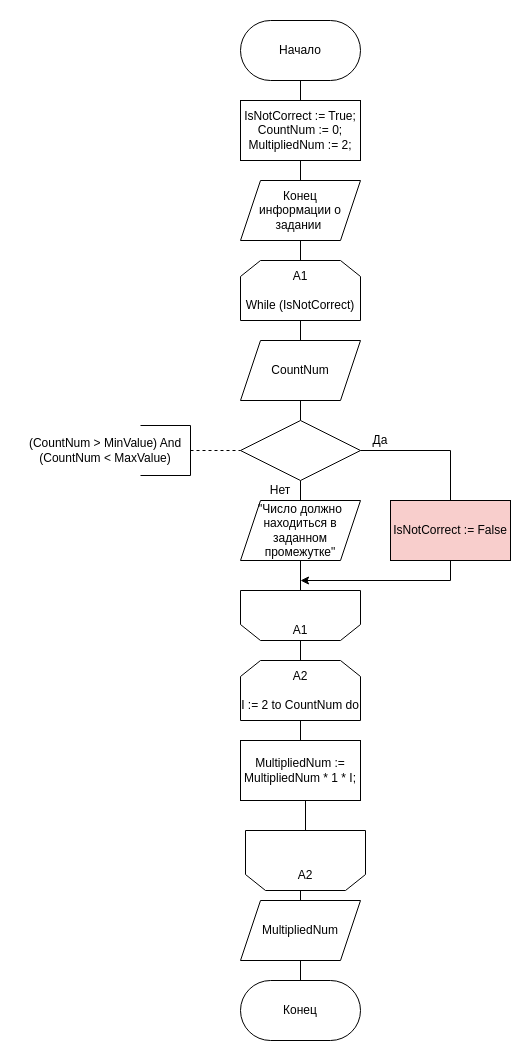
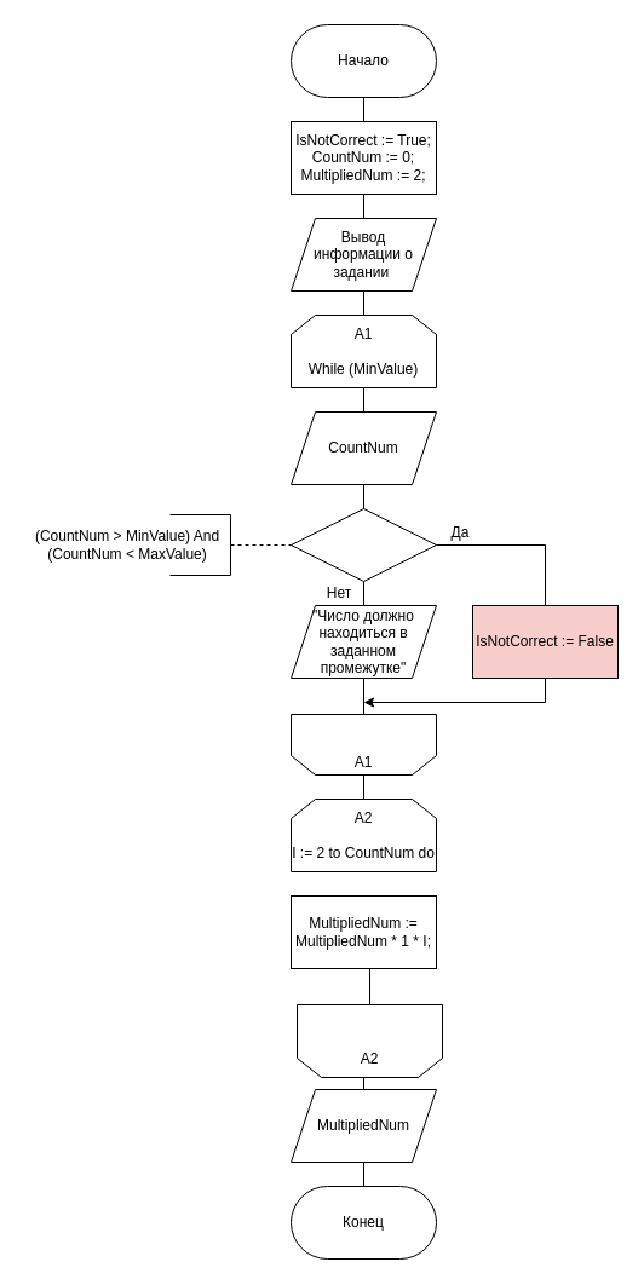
  <mxCell id="0" />
  <mxCell id="1" parent="0" />
  <mxCell id="2" style="edgeStyle=orthogonalEdgeStyle;rounded=0;orthogonalLoop=1;jettySize=auto;html=1;exitX=0.5;exitY=1;exitDx=0;exitDy=0;entryX=0.5;entryY=0;entryDx=0;entryDy=0;endArrow=none;endFill=0;" edge="1" parent="1" source="3" target="6"><mxGeometry relative="1" as="geometry"><mxPoint x="300" y="160" as="targetPoint" /></mxGeometry></mxCell>
  <mxCell id="3" value="Начало" style="rounded=1;whiteSpace=wrap;html=1;arcSize=50;" vertex="1" parent="1"><mxGeometry x="240" width="120" height="60" as="geometry" y="20" /></mxCell>
  <mxCell id="4" value="Конец" style="rounded=1;whiteSpace=wrap;html=1;arcSize=50;" vertex="1" parent="1"><mxGeometry x="240" y="980" width="120" height="60" as="geometry" /></mxCell>
  <mxCell id="5" style="edgeStyle=orthogonalEdgeStyle;rounded=0;orthogonalLoop=1;jettySize=auto;html=1;exitX=0.5;exitY=1;exitDx=0;exitDy=0;entryX=0.5;entryY=0;entryDx=0;entryDy=0;endArrow=none;endFill=0;" edge="1" parent="1" source="6" target="10"><mxGeometry relative="1" as="geometry" /></mxCell>
- <mxCell id="6" value="A1&lt;br&gt;&lt;br&gt;While (IsNotCorrect)" style="shape=loopLimit;whiteSpace=wrap;html=1;" vertex="1" parent="1"><mxGeometry x="240" y="260" width="120" height="60" as="geometry" /></mxCell>
+ <mxCell id="6" value="A1&lt;br&gt;&lt;br&gt;While (MinValue)" style="shape=loopLimit;whiteSpace=wrap;html=1;" vertex="1" parent="1"><mxGeometry x="240" y="260" width="120" height="60" as="geometry" /></mxCell>
  <mxCell id="7" style="edgeStyle=orthogonalEdgeStyle;rounded=0;orthogonalLoop=1;jettySize=auto;html=1;exitX=0.5;exitY=0;exitDx=0;exitDy=0;entryX=0.5;entryY=0;entryDx=0;entryDy=0;endArrow=none;endFill=0;" edge="1" parent="1" source="8" target="26"><mxGeometry relative="1" as="geometry" /></mxCell>
  <mxCell id="8" value="&lt;br&gt;&lt;br&gt;A1" style="shape=loopLimit;whiteSpace=wrap;html=1;direction=west;" vertex="1" parent="1"><mxGeometry x="240" y="590" width="120" height="50" as="geometry" /></mxCell>
  <mxCell id="9" style="edgeStyle=orthogonalEdgeStyle;rounded=0;orthogonalLoop=1;jettySize=auto;html=1;exitX=0.5;exitY=1;exitDx=0;exitDy=0;entryX=0.5;entryY=0;entryDx=0;entryDy=0;endArrow=none;endFill=0;" edge="1" parent="1" source="10" target="14"><mxGeometry relative="1" as="geometry" /></mxCell>
  <mxCell id="10" value="CountNum" style="shape=parallelogram;perimeter=parallelogramPerimeter;whiteSpace=wrap;html=1;fixedSize=1;" vertex="1" parent="1"><mxGeometry x="240" y="340" width="120" height="60" as="geometry" /></mxCell>
- <mxCell id="11" value="Конец &lt;br&gt;информации о задании&amp;nbsp;" style="shape=parallelogram;perimeter=parallelogramPerimeter;whiteSpace=wrap;html=1;fixedSize=1;" vertex="1" parent="1"><mxGeometry x="240" y="180" width="120" height="60" as="geometry" /></mxCell>
+ <mxCell id="11" value="Вывод &lt;br&gt;информации о задании&amp;nbsp;" style="shape=parallelogram;perimeter=parallelogramPerimeter;whiteSpace=wrap;html=1;fixedSize=1;" vertex="1" parent="1"><mxGeometry x="240" y="180" width="120" height="60" as="geometry" /></mxCell>
  <mxCell id="12" style="edgeStyle=orthogonalEdgeStyle;rounded=0;orthogonalLoop=1;jettySize=auto;html=1;exitX=1;exitY=0.5;exitDx=0;exitDy=0;entryX=0.5;entryY=0;entryDx=0;entryDy=0;endArrow=none;endFill=0;" edge="1" parent="1" source="14" target="20"><mxGeometry relative="1" as="geometry" /></mxCell>
  <mxCell id="13" style="edgeStyle=orthogonalEdgeStyle;rounded=0;orthogonalLoop=1;jettySize=auto;html=1;exitX=0.5;exitY=1;exitDx=0;exitDy=0;entryX=0.5;entryY=0;entryDx=0;entryDy=0;endArrow=none;endFill=0;" edge="1" parent="1" source="14" target="22"><mxGeometry relative="1" as="geometry" /></mxCell>
  <mxCell id="14" value="" style="rhombus;whiteSpace=wrap;html=1;" vertex="1" parent="1"><mxGeometry x="240" y="420" width="120" height="60" as="geometry" /></mxCell>
  <mxCell id="15" value="" style="strokeWidth=1;html=1;shape=mxgraph.flowchart.annotation_1;align=left;pointerEvents=1;direction=west;" vertex="1" parent="1"><mxGeometry x="140" y="425" width="50" height="50" as="geometry" /></mxCell>
  <mxCell id="16" value="" style="endArrow=none;dashed=1;html=1;rounded=0;exitX=0;exitY=0.5;exitDx=0;exitDy=0;exitPerimeter=0;entryX=0;entryY=0.5;entryDx=0;entryDy=0;" edge="1" parent="1" source="15" target="14"><mxGeometry width="50" height="50" relative="1" as="geometry"><mxPoint x="290" y="380" as="sourcePoint" /><mxPoint x="340" y="330" as="targetPoint" /></mxGeometry></mxCell>
  <mxCell id="17" value="(CountNum &amp;gt; MinValue) And (CountNum &amp;lt; MaxValue)" style="text;html=1;strokeColor=none;fillColor=none;align=center;verticalAlign=middle;whiteSpace=wrap;rounded=0;" vertex="1" parent="1"><mxGeometry x="20" y="430" width="170" height="40" as="geometry" /></mxCell>
  <mxCell id="18" value="IsNotCorrect := True;&lt;br&gt;CountNum := 0;&lt;br&gt;MultipliedNum := 2;" style="rounded=0;whiteSpace=wrap;html=1;" vertex="1" parent="1"><mxGeometry x="240" y="100" width="120" height="60" as="geometry" /></mxCell>
  <mxCell id="19" style="edgeStyle=orthogonalEdgeStyle;rounded=0;orthogonalLoop=1;jettySize=auto;html=1;exitX=0.5;exitY=1;exitDx=0;exitDy=0;endArrow=classic;endFill=1;" edge="1" parent="1" source="20"><mxGeometry relative="1" as="geometry"><mxPoint x="300" y="580" as="targetPoint" /><Array as="points"><mxPoint x="450" y="580" /></Array></mxGeometry></mxCell>
  <mxCell id="20" value="IsNotCorrect := False" style="rounded=0;whiteSpace=wrap;html=1;fillColor=#f8cecc;" vertex="1" parent="1"><mxGeometry x="390" y="500" width="120" height="60" as="geometry" /></mxCell>
  <mxCell id="21" style="edgeStyle=orthogonalEdgeStyle;rounded=0;orthogonalLoop=1;jettySize=auto;html=1;exitX=0.5;exitY=1;exitDx=0;exitDy=0;entryX=0.5;entryY=1;entryDx=0;entryDy=0;endArrow=none;endFill=0;" edge="1" parent="1" source="22" target="8"><mxGeometry relative="1" as="geometry" /></mxCell>
  <mxCell id="22" value="&quot;Число должно находиться в заданном промежутке&quot;" style="shape=parallelogram;perimeter=parallelogramPerimeter;whiteSpace=wrap;html=1;fixedSize=1;" vertex="1" parent="1"><mxGeometry x="240" y="500" width="120" height="60" as="geometry" /></mxCell>
  <mxCell id="23" value="Нет" style="text;html=1;strokeColor=none;fillColor=none;align=center;verticalAlign=middle;whiteSpace=wrap;rounded=0;" vertex="1" parent="1"><mxGeometry x="250" y="475" width="60" height="30" as="geometry" /></mxCell>
  <mxCell id="24" value="Да" style="text;html=1;strokeColor=none;fillColor=none;align=center;verticalAlign=middle;whiteSpace=wrap;rounded=0;" vertex="1" parent="1"><mxGeometry x="350" y="425" width="60" height="30" as="geometry" /></mxCell>
- <mxCell id="25" style="edgeStyle=orthogonalEdgeStyle;rounded=0;orthogonalLoop=1;jettySize=auto;html=1;exitX=0.5;exitY=1;exitDx=0;exitDy=0;entryX=0.5;entryY=0;entryDx=0;entryDy=0;endArrow=none;endFill=0;" edge="1" parent="1" source="26" target="30"><mxGeometry relative="1" as="geometry" /></mxCell>
  <mxCell id="26" value="A2&lt;br&gt;&lt;br&gt;I := 2 to CountNum do" style="shape=loopLimit;whiteSpace=wrap;html=1;" vertex="1" parent="1"><mxGeometry x="240" y="660" width="120" height="60" as="geometry" /></mxCell>
  <mxCell id="27" style="edgeStyle=orthogonalEdgeStyle;rounded=0;orthogonalLoop=1;jettySize=auto;html=1;exitX=0.5;exitY=0;exitDx=0;exitDy=0;entryX=0.5;entryY=0;entryDx=0;entryDy=0;endArrow=none;endFill=0;" edge="1" parent="1" source="28" target="32"><mxGeometry relative="1" as="geometry" /></mxCell>
  <mxCell id="28" value="&lt;br&gt;&lt;br&gt;A2" style="shape=loopLimit;whiteSpace=wrap;html=1;direction=west;" vertex="1" parent="1"><mxGeometry x="245" y="830" width="120" height="60" as="geometry" /></mxCell>
  <mxCell id="29" style="edgeStyle=orthogonalEdgeStyle;rounded=0;orthogonalLoop=1;jettySize=auto;html=1;exitX=0.5;exitY=1;exitDx=0;exitDy=0;entryX=0.5;entryY=1;entryDx=0;entryDy=0;endArrow=none;endFill=0;" edge="1" parent="1" source="30" target="28"><mxGeometry relative="1" as="geometry" /></mxCell>
  <mxCell id="30" value="MultipliedNum := MultipliedNum * 1 * I;" style="rounded=0;whiteSpace=wrap;html=1;" vertex="1" parent="1"><mxGeometry x="240" y="740" width="120" height="60" as="geometry" /></mxCell>
  <mxCell id="31" style="edgeStyle=orthogonalEdgeStyle;rounded=0;orthogonalLoop=1;jettySize=auto;html=1;exitX=0.5;exitY=1;exitDx=0;exitDy=0;entryX=0.5;entryY=0;entryDx=0;entryDy=0;endArrow=none;endFill=0;" edge="1" parent="1" source="32" target="4"><mxGeometry relative="1" as="geometry" /></mxCell>
  <mxCell id="32" value="MultipliedNum" style="shape=parallelogram;perimeter=parallelogramPerimeter;whiteSpace=wrap;html=1;fixedSize=1;" vertex="1" parent="1"><mxGeometry x="240" y="900" width="120" height="60" as="geometry" /></mxCell>
